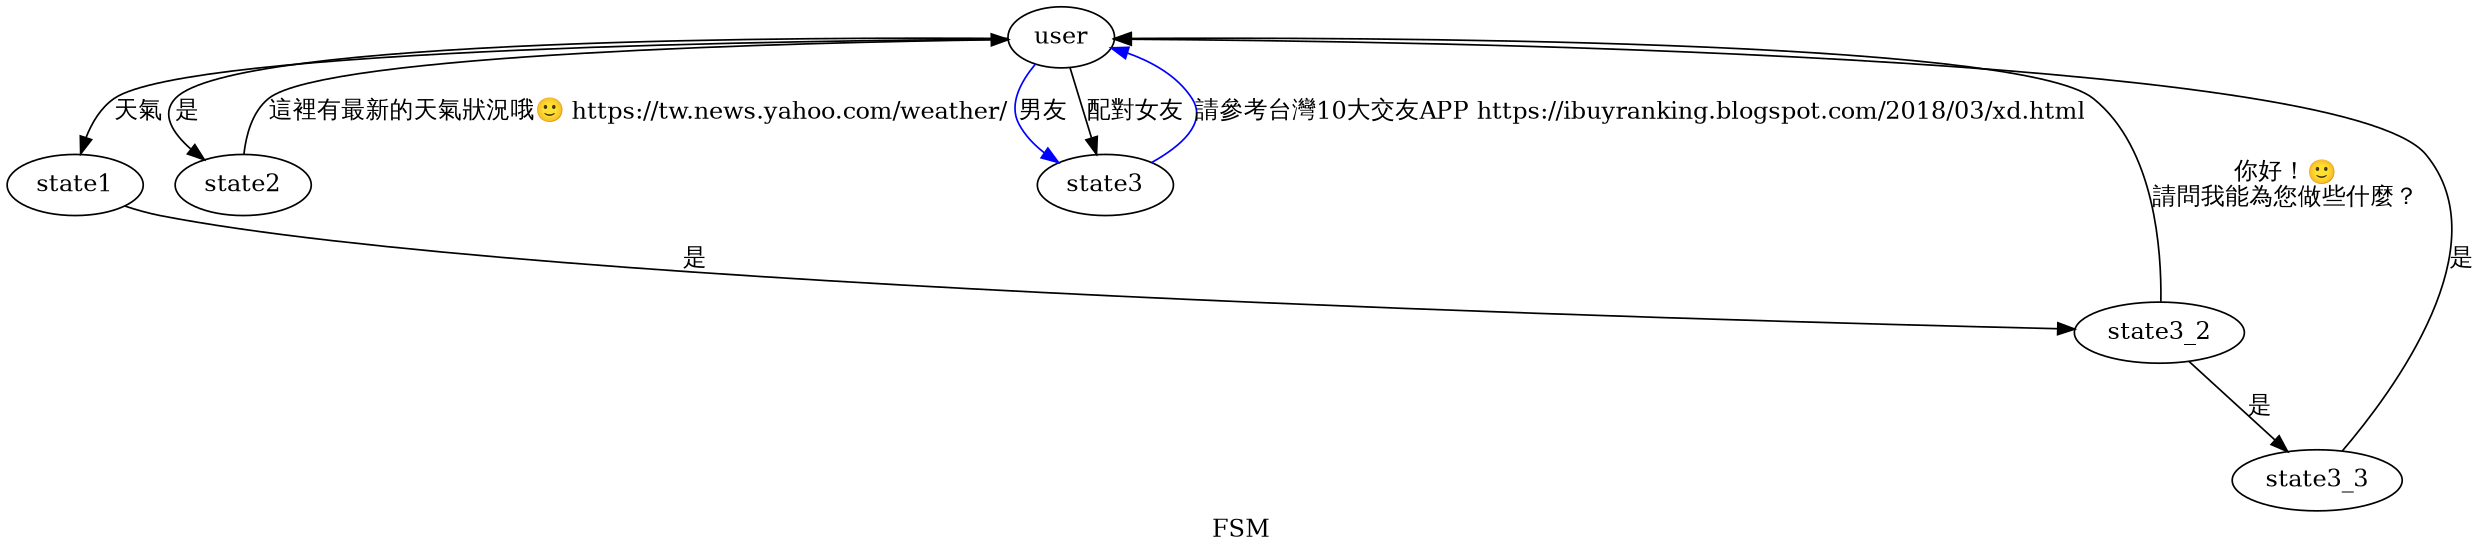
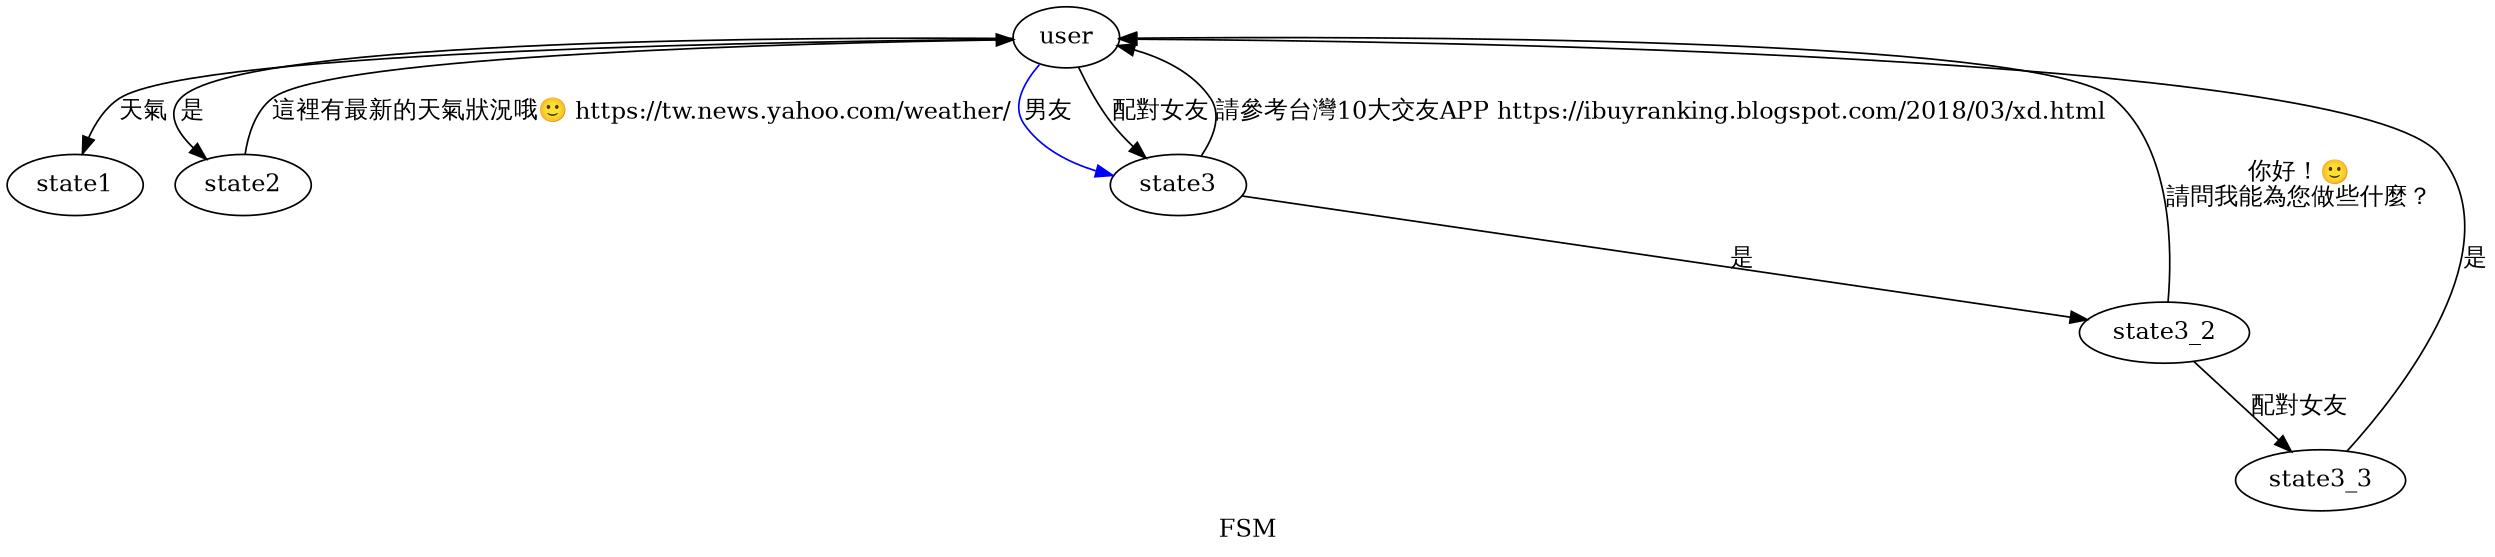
  digraph {
    fontname="DejaVu Serif"
    label=FSM
    node [fontname="DejaVu Serif"]
    edge [fontname="DejaVu Serif"]
    user
    state1
    state2
    state3
    state3_2
    state3_3
    user -> state1 [label="天氣"]
    user -> state2 [label="是"]
    user -> state3 [color=blue label="男友"]
    user -> state3 [label="配對女友"]
    state2 -> user [label="這裡有最新的天氣狀況哦🙂 https://tw.news.yahoo.com/weather/"]
-   state3 -> user [color=blue label="請參考台灣10大交友APP https://ibuyranking.blogspot.com/2018/03/xd.html"]
-   state1 -> state3_2 [label="是"]
+   state3 -> user [color=black label="請參考台灣10大交友APP https://ibuyranking.blogspot.com/2018/03/xd.html"]
+   state3 -> state3_2 [label="是"]
    state3_2 -> user [label="你好！🙂\n請問我能為您做些什麼？"]
-   state3_2 -> state3_3 [label="是"]
+   state3_2 -> state3_3 [label="配對女友"]
    state3_3 -> user [label="是"]
  }
